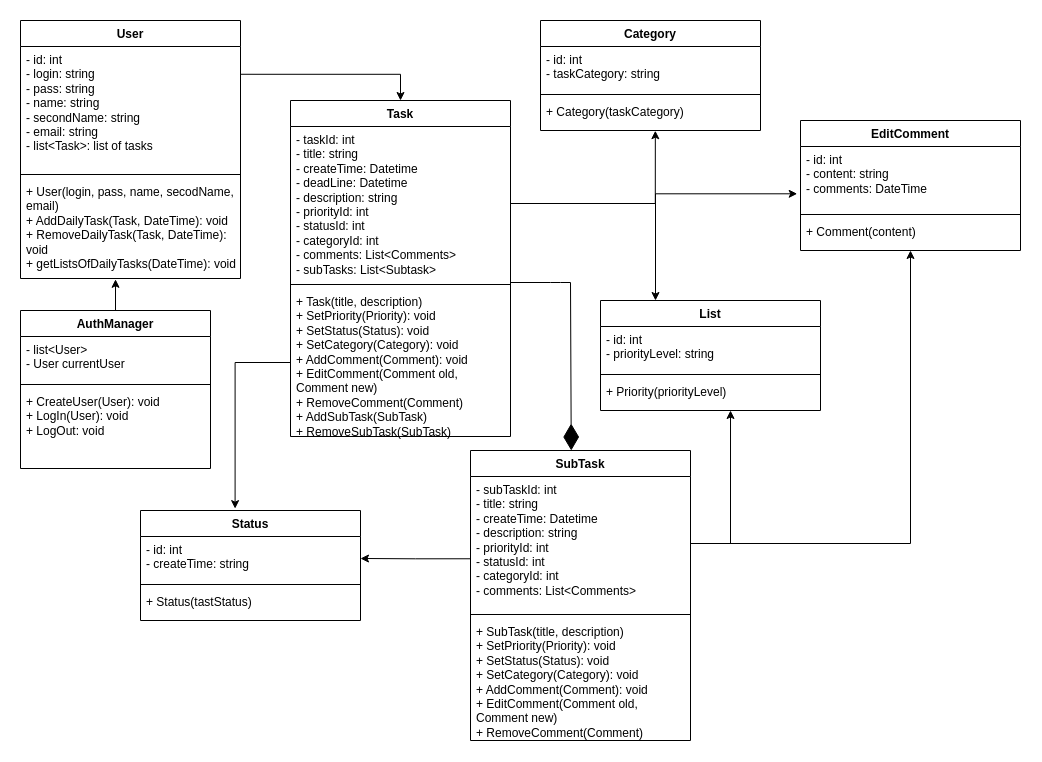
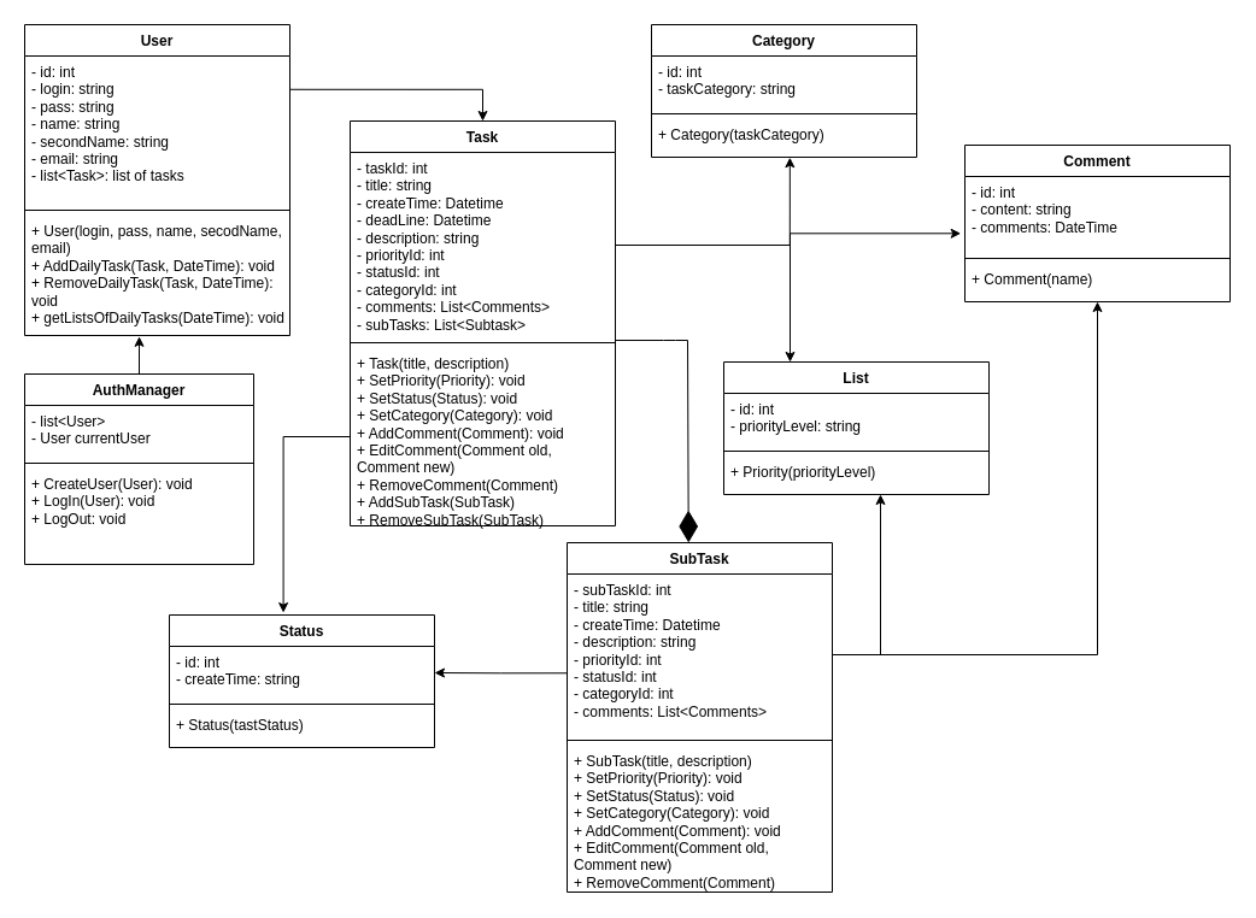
  <mxCell id="0" />
  <mxCell id="1" parent="0" />
  <mxCell id="2" value="User" style="swimlane;fontStyle=1;align=center;verticalAlign=top;childLayout=stackLayout;horizontal=1;startSize=26;horizontalStack=0;resizeParent=1;resizeParentMax=0;resizeLast=0;collapsible=1;marginBottom=0;whiteSpace=wrap;html=1;" parent="1" vertex="1"><mxGeometry x="20" y="20" width="220" height="258" as="geometry"><mxRectangle x="330" y="390" width="70" height="30" as="alternateBounds" /></mxGeometry></mxCell>
  <mxCell id="3" value="&lt;font style=&quot;vertical-align: inherit;&quot;&gt;&lt;font style=&quot;vertical-align: inherit;&quot;&gt;&lt;font style=&quot;vertical-align: inherit;&quot;&gt;&lt;font style=&quot;vertical-align: inherit;&quot;&gt;- id: int &lt;/font&gt;&lt;/font&gt;&lt;/font&gt;&lt;/font&gt;&lt;br&gt;&lt;font style=&quot;vertical-align: inherit;&quot;&gt;&lt;font style=&quot;vertical-align: inherit;&quot;&gt;&lt;font style=&quot;vertical-align: inherit;&quot;&gt;&lt;font style=&quot;vertical-align: inherit;&quot;&gt;- login: string&lt;/font&gt;&lt;/font&gt;&lt;/font&gt;&lt;/font&gt;&lt;br&gt;&lt;font style=&quot;vertical-align: inherit;&quot;&gt;&lt;font style=&quot;vertical-align: inherit;&quot;&gt;- pass: string&lt;br&gt;- name: string&lt;/font&gt;&lt;/font&gt;&lt;br&gt;&lt;font style=&quot;vertical-align: inherit;&quot;&gt;&lt;font style=&quot;vertical-align: inherit;&quot;&gt;- secondName: string&lt;/font&gt;&lt;/font&gt;&lt;br&gt;&lt;font style=&quot;vertical-align: inherit;&quot;&gt;&lt;font style=&quot;vertical-align: inherit;&quot;&gt;- email: string&lt;br&gt;- list&amp;lt;Task&amp;gt;: list of tasks&amp;nbsp;&lt;br&gt;&lt;/font&gt;&lt;/font&gt;" style="text;strokeColor=none;fillColor=none;align=left;verticalAlign=top;spacingLeft=4;spacingRight=4;overflow=hidden;rotatable=0;points=[[0,0.5],[1,0.5]];portConstraint=eastwest;whiteSpace=wrap;html=1;" parent="2" vertex="1"><mxGeometry y="26" width="220" height="124" as="geometry" /></mxCell>
  <mxCell id="4" value="" style="line;strokeWidth=1;fillColor=none;align=left;verticalAlign=middle;spacingTop=-1;spacingLeft=3;spacingRight=3;rotatable=0;labelPosition=right;points=[];portConstraint=eastwest;strokeColor=inherit;" parent="2" vertex="1"><mxGeometry y="150" width="220" height="8" as="geometry" /></mxCell>
  <mxCell id="5" value="+ User(login, pass, name, secodName, email)&lt;br&gt;+ AddDailyTask(Task, DateTime): void&lt;div&gt;+ RemoveDailyTask(Task, DateTime): void&lt;/div&gt;&lt;div&gt;+ getListsOfDailyTasks(DateTime): void&lt;br style=&quot;border-color: var(--border-color);&quot;&gt;&lt;/div&gt;&lt;div&gt;&lt;br&gt;&lt;/div&gt;" style="text;strokeColor=none;fillColor=none;align=left;verticalAlign=top;spacingLeft=4;spacingRight=4;overflow=hidden;rotatable=0;points=[[0,0.5],[1,0.5]];portConstraint=eastwest;whiteSpace=wrap;html=1;" parent="2" vertex="1"><mxGeometry y="158" width="220" height="100" as="geometry" /></mxCell>
  <mxCell id="6" style="edgeStyle=orthogonalEdgeStyle;rounded=0;orthogonalLoop=1;jettySize=auto;html=1;entryX=0.432;entryY=1.008;entryDx=0;entryDy=0;entryPerimeter=0;" parent="1" source="7" target="5" edge="1"><mxGeometry relative="1" as="geometry"><mxPoint x="115" y="180" as="targetPoint" /></mxGeometry></mxCell>
  <mxCell id="7" value="AuthManager" style="swimlane;fontStyle=1;align=center;verticalAlign=top;childLayout=stackLayout;horizontal=1;startSize=26;horizontalStack=0;resizeParent=1;resizeParentMax=0;resizeLast=0;collapsible=1;marginBottom=0;whiteSpace=wrap;html=1;" parent="1" vertex="1"><mxGeometry x="20" y="310" width="190" height="158" as="geometry"><mxRectangle x="300" y="220" width="70" height="30" as="alternateBounds" /></mxGeometry></mxCell>
  <mxCell id="8" value="&lt;font style=&quot;vertical-align: inherit;&quot;&gt;&lt;font style=&quot;vertical-align: inherit;&quot;&gt;- list&amp;lt;User&amp;gt;&lt;br&gt;- User currentUser&lt;br&gt;&lt;/font&gt;&lt;/font&gt;" style="text;strokeColor=none;fillColor=none;align=left;verticalAlign=top;spacingLeft=4;spacingRight=4;overflow=hidden;rotatable=0;points=[[0,0.5],[1,0.5]];portConstraint=eastwest;whiteSpace=wrap;html=1;" parent="7" vertex="1"><mxGeometry y="26" width="190" height="44" as="geometry" /></mxCell>
  <mxCell id="9" value="" style="line;strokeWidth=1;fillColor=none;align=left;verticalAlign=middle;spacingTop=-1;spacingLeft=3;spacingRight=3;rotatable=0;labelPosition=right;points=[];portConstraint=eastwest;strokeColor=inherit;" parent="7" vertex="1"><mxGeometry y="70" width="190" height="8" as="geometry" /></mxCell>
  <mxCell id="10" value="+ CreateUser(User): void&lt;br&gt;+ LogIn(User): void&lt;br&gt;+ LogOut: void" style="text;strokeColor=none;fillColor=none;align=left;verticalAlign=top;spacingLeft=4;spacingRight=4;overflow=hidden;rotatable=0;points=[[0,0.5],[1,0.5]];portConstraint=eastwest;whiteSpace=wrap;html=1;" parent="7" vertex="1"><mxGeometry y="78" width="190" height="80" as="geometry" /></mxCell>
  <mxCell id="11" value="Task" style="swimlane;fontStyle=1;align=center;verticalAlign=top;childLayout=stackLayout;horizontal=1;startSize=26;horizontalStack=0;resizeParent=1;resizeParentMax=0;resizeLast=0;collapsible=1;marginBottom=0;whiteSpace=wrap;html=1;" parent="1" vertex="1"><mxGeometry x="290" y="100" width="220" height="336" as="geometry"><mxRectangle x="940" y="440" width="70" height="30" as="alternateBounds" /></mxGeometry></mxCell>
  <mxCell id="12" value="&lt;font style=&quot;vertical-align: inherit;&quot;&gt;&lt;font style=&quot;vertical-align: inherit;&quot;&gt;- taskId: int&lt;br&gt;- title: string&lt;br&gt;- createTime: Datetime&lt;br&gt;- deadLine: Datetime&lt;br&gt;- description: string&lt;br&gt;- priorityId: int&lt;br&gt;- statusId: int&lt;br&gt;- categoryId: int&lt;br&gt;- comments: List&amp;lt;Comments&amp;gt;&lt;br&gt;- subTasks: List&amp;lt;Subtask&amp;gt;&lt;br&gt;&lt;/font&gt;&lt;/font&gt;" style="text;strokeColor=none;fillColor=none;align=left;verticalAlign=top;spacingLeft=4;spacingRight=4;overflow=hidden;rotatable=0;points=[[0,0.5],[1,0.5]];portConstraint=eastwest;whiteSpace=wrap;html=1;" parent="11" vertex="1"><mxGeometry y="26" width="220" height="154" as="geometry" /></mxCell>
  <mxCell id="13" value="" style="line;strokeWidth=1;fillColor=none;align=left;verticalAlign=middle;spacingTop=-1;spacingLeft=3;spacingRight=3;rotatable=0;labelPosition=right;points=[];portConstraint=eastwest;strokeColor=inherit;" parent="11" vertex="1"><mxGeometry y="180" width="220" height="8" as="geometry" /></mxCell>
  <mxCell id="14" value="+ Task(title, description)&lt;br&gt;+ SetPriority(Priority): void&lt;br&gt;+ SetStatus(Status): void&lt;br&gt;+ SetCategory(Category): void&lt;br&gt;+ AddComment(Comment): void&lt;br&gt;+ EditComment(Comment old, Comment new)&lt;br&gt;+ RemoveComment(Comment)&lt;br&gt;+ AddSubTask(SubTask)&lt;br&gt;+ RemoveSubTask(SubTask)" style="text;strokeColor=none;fillColor=none;align=left;verticalAlign=top;spacingLeft=4;spacingRight=4;overflow=hidden;rotatable=0;points=[[0,0.5],[1,0.5]];portConstraint=eastwest;whiteSpace=wrap;html=1;" parent="11" vertex="1"><mxGeometry y="188" width="220" height="148" as="geometry" /></mxCell>
  <mxCell id="15" value="SubTask" style="swimlane;fontStyle=1;align=center;verticalAlign=top;childLayout=stackLayout;horizontal=1;startSize=26;horizontalStack=0;resizeParent=1;resizeParentMax=0;resizeLast=0;collapsible=1;marginBottom=0;whiteSpace=wrap;html=1;" parent="1" vertex="1"><mxGeometry x="470" y="450" width="220" height="290" as="geometry"><mxRectangle x="1111" y="680" width="70" height="30" as="alternateBounds" /></mxGeometry></mxCell>
  <mxCell id="16" value="&lt;font style=&quot;vertical-align: inherit;&quot;&gt;&lt;font style=&quot;vertical-align: inherit;&quot;&gt;- subTaskId: int&lt;br style=&quot;border-color: var(--border-color);&quot;&gt;- title: string&lt;br style=&quot;border-color: var(--border-color);&quot;&gt;- createTime: Datetime&lt;br style=&quot;border-color: var(--border-color);&quot;&gt;- description: string&lt;br style=&quot;border-color: var(--border-color);&quot;&gt;- priorityId: int&lt;br style=&quot;border-color: var(--border-color);&quot;&gt;- statusId: int&lt;br style=&quot;border-color: var(--border-color);&quot;&gt;- categoryId: int&lt;br style=&quot;border-color: var(--border-color);&quot;&gt;- comments: List&amp;lt;Comments&amp;gt;&lt;br&gt;&lt;/font&gt;&lt;/font&gt;" style="text;strokeColor=none;fillColor=none;align=left;verticalAlign=top;spacingLeft=4;spacingRight=4;overflow=hidden;rotatable=0;points=[[0,0.5],[1,0.5]];portConstraint=eastwest;whiteSpace=wrap;html=1;" parent="15" vertex="1"><mxGeometry y="26" width="220" height="134" as="geometry" /></mxCell>
  <mxCell id="17" value="" style="line;strokeWidth=1;fillColor=none;align=left;verticalAlign=middle;spacingTop=-1;spacingLeft=3;spacingRight=3;rotatable=0;labelPosition=right;points=[];portConstraint=eastwest;strokeColor=inherit;" parent="15" vertex="1"><mxGeometry y="160" width="220" height="8" as="geometry" /></mxCell>
  <mxCell id="18" value="+ SubTask(title, description)&lt;br&gt;+ SetPriority(Priority): void&lt;br style=&quot;border-color: var(--border-color);&quot;&gt;+ SetStatus(Status): void&lt;br style=&quot;border-color: var(--border-color);&quot;&gt;+ SetCategory(Category): void&lt;br style=&quot;border-color: var(--border-color);&quot;&gt;+ AddComment(Comment): void&lt;br style=&quot;border-color: var(--border-color);&quot;&gt;+ EditComment(Comment old, Comment new)&lt;br style=&quot;border-color: var(--border-color);&quot;&gt;+ RemoveComment(Comment)" style="text;strokeColor=none;fillColor=none;align=left;verticalAlign=top;spacingLeft=4;spacingRight=4;overflow=hidden;rotatable=0;points=[[0,0.5],[1,0.5]];portConstraint=eastwest;whiteSpace=wrap;html=1;" parent="15" vertex="1"><mxGeometry y="168" width="220" height="122" as="geometry" /></mxCell>
  <mxCell id="19" value="" style="endArrow=diamondThin;endFill=1;endSize=24;html=1;rounded=0;entryX=0.458;entryY=0;entryDx=0;entryDy=0;entryPerimeter=0;" parent="1" target="15" edge="1"><mxGeometry width="160" relative="1" as="geometry"><mxPoint x="510" y="282" as="sourcePoint" /><mxPoint x="681" y="163" as="targetPoint" /><Array as="points"><mxPoint x="550" y="282" /><mxPoint x="560" y="282" /><mxPoint x="570" y="282" /></Array></mxGeometry></mxCell>
  <mxCell id="20" value="Category" style="swimlane;fontStyle=1;align=center;verticalAlign=top;childLayout=stackLayout;horizontal=1;startSize=26;horizontalStack=0;resizeParent=1;resizeParentMax=0;resizeLast=0;collapsible=1;marginBottom=0;whiteSpace=wrap;html=1;" parent="1" vertex="1"><mxGeometry x="540" y="20" width="220" height="110" as="geometry"><mxRectangle x="1111" y="680" width="70" height="30" as="alternateBounds" /></mxGeometry></mxCell>
  <mxCell id="21" value="&lt;font style=&quot;vertical-align: inherit;&quot;&gt;&lt;font style=&quot;vertical-align: inherit;&quot;&gt;- id: int&lt;br&gt;- taskCategory: string&lt;br&gt;&lt;/font&gt;&lt;/font&gt;" style="text;strokeColor=none;fillColor=none;align=left;verticalAlign=top;spacingLeft=4;spacingRight=4;overflow=hidden;rotatable=0;points=[[0,0.5],[1,0.5]];portConstraint=eastwest;whiteSpace=wrap;html=1;" parent="20" vertex="1"><mxGeometry y="26" width="220" height="44" as="geometry" /></mxCell>
  <mxCell id="22" value="" style="line;strokeWidth=1;fillColor=none;align=left;verticalAlign=middle;spacingTop=-1;spacingLeft=3;spacingRight=3;rotatable=0;labelPosition=right;points=[];portConstraint=eastwest;strokeColor=inherit;" parent="20" vertex="1"><mxGeometry y="70" width="220" height="8" as="geometry" /></mxCell>
  <mxCell id="23" value="+ Category(taskCategory)" style="text;strokeColor=none;fillColor=none;align=left;verticalAlign=top;spacingLeft=4;spacingRight=4;overflow=hidden;rotatable=0;points=[[0,0.5],[1,0.5]];portConstraint=eastwest;whiteSpace=wrap;html=1;" parent="20" vertex="1"><mxGeometry y="78" width="220" height="32" as="geometry" /></mxCell>
  <mxCell id="24" value="&lt;font style=&quot;vertical-align: inherit;&quot;&gt;&lt;font style=&quot;vertical-align: inherit;&quot;&gt;List&lt;/font&gt;&lt;/font&gt;" style="swimlane;fontStyle=1;align=center;verticalAlign=top;childLayout=stackLayout;horizontal=1;startSize=26;horizontalStack=0;resizeParent=1;resizeParentMax=0;resizeLast=0;collapsible=1;marginBottom=0;whiteSpace=wrap;html=1;" parent="1" vertex="1"><mxGeometry x="600" y="300" width="220" height="110" as="geometry"><mxRectangle x="1111" y="680" width="70" height="30" as="alternateBounds" /></mxGeometry></mxCell>
  <mxCell id="25" value="&lt;font style=&quot;vertical-align: inherit;&quot;&gt;&lt;font style=&quot;vertical-align: inherit;&quot;&gt;- id: int&lt;br&gt;- priorityLevel: string&lt;br&gt;&lt;/font&gt;&lt;/font&gt;" style="text;strokeColor=none;fillColor=none;align=left;verticalAlign=top;spacingLeft=4;spacingRight=4;overflow=hidden;rotatable=0;points=[[0,0.5],[1,0.5]];portConstraint=eastwest;whiteSpace=wrap;html=1;" parent="24" vertex="1"><mxGeometry y="26" width="220" height="44" as="geometry" /></mxCell>
  <mxCell id="26" value="" style="line;strokeWidth=1;fillColor=none;align=left;verticalAlign=middle;spacingTop=-1;spacingLeft=3;spacingRight=3;rotatable=0;labelPosition=right;points=[];portConstraint=eastwest;strokeColor=inherit;" parent="24" vertex="1"><mxGeometry y="70" width="220" height="8" as="geometry" /></mxCell>
  <mxCell id="27" value="&lt;font style=&quot;vertical-align: inherit;&quot;&gt;&lt;font style=&quot;vertical-align: inherit;&quot;&gt;+ Priority(priorityLevel)&lt;/font&gt;&lt;/font&gt;" style="text;strokeColor=none;fillColor=none;align=left;verticalAlign=top;spacingLeft=4;spacingRight=4;overflow=hidden;rotatable=0;points=[[0,0.5],[1,0.5]];portConstraint=eastwest;whiteSpace=wrap;html=1;" parent="24" vertex="1"><mxGeometry y="78" width="220" height="32" as="geometry" /></mxCell>
- <mxCell id="28" value="EditComment" style="swimlane;fontStyle=1;align=center;verticalAlign=top;childLayout=stackLayout;horizontal=1;startSize=26;horizontalStack=0;resizeParent=1;resizeParentMax=0;resizeLast=0;collapsible=1;marginBottom=0;whiteSpace=wrap;html=1;" parent="1" vertex="1"><mxGeometry x="800" y="120" width="220" height="130" as="geometry"><mxRectangle x="1111" y="680" width="70" height="30" as="alternateBounds" /></mxGeometry></mxCell>
+ <mxCell id="28" value="Comment" style="swimlane;fontStyle=1;align=center;verticalAlign=top;childLayout=stackLayout;horizontal=1;startSize=26;horizontalStack=0;resizeParent=1;resizeParentMax=0;resizeLast=0;collapsible=1;marginBottom=0;whiteSpace=wrap;html=1;" parent="1" vertex="1"><mxGeometry x="800" y="120" width="220" height="130" as="geometry"><mxRectangle x="1111" y="680" width="70" height="30" as="alternateBounds" /></mxGeometry></mxCell>
  <mxCell id="29" value="&lt;font style=&quot;vertical-align: inherit;&quot;&gt;&lt;font style=&quot;vertical-align: inherit;&quot;&gt;- id: int&lt;br&gt;- content: string&lt;br&gt;- comments: DateTime&lt;br&gt;&lt;/font&gt;&lt;/font&gt;" style="text;strokeColor=none;fillColor=none;align=left;verticalAlign=top;spacingLeft=4;spacingRight=4;overflow=hidden;rotatable=0;points=[[0,0.5],[1,0.5]];portConstraint=eastwest;whiteSpace=wrap;html=1;" parent="28" vertex="1"><mxGeometry y="26" width="220" height="64" as="geometry" /></mxCell>
  <mxCell id="30" value="" style="line;strokeWidth=1;fillColor=none;align=left;verticalAlign=middle;spacingTop=-1;spacingLeft=3;spacingRight=3;rotatable=0;labelPosition=right;points=[];portConstraint=eastwest;strokeColor=inherit;" parent="28" vertex="1"><mxGeometry y="90" width="220" height="8" as="geometry" /></mxCell>
- <mxCell id="31" value="+ Comment(content)" style="text;strokeColor=none;fillColor=none;align=left;verticalAlign=top;spacingLeft=4;spacingRight=4;overflow=hidden;rotatable=0;points=[[0,0.5],[1,0.5]];portConstraint=eastwest;whiteSpace=wrap;html=1;" parent="28" vertex="1"><mxGeometry y="98" width="220" height="32" as="geometry" /></mxCell>
+ <mxCell id="31" value="+ Comment(name)" style="text;strokeColor=none;fillColor=none;align=left;verticalAlign=top;spacingLeft=4;spacingRight=4;overflow=hidden;rotatable=0;points=[[0,0.5],[1,0.5]];portConstraint=eastwest;whiteSpace=wrap;html=1;" parent="28" vertex="1"><mxGeometry y="98" width="220" height="32" as="geometry" /></mxCell>
  <mxCell id="32" value="Status" style="swimlane;fontStyle=1;align=center;verticalAlign=top;childLayout=stackLayout;horizontal=1;startSize=26;horizontalStack=0;resizeParent=1;resizeParentMax=0;resizeLast=0;collapsible=1;marginBottom=0;whiteSpace=wrap;html=1;" parent="1" vertex="1"><mxGeometry x="140" y="510" width="220" height="110" as="geometry"><mxRectangle x="1111" y="680" width="70" height="30" as="alternateBounds" /></mxGeometry></mxCell>
  <mxCell id="33" value="&lt;font style=&quot;vertical-align: inherit;&quot;&gt;&lt;font style=&quot;vertical-align: inherit;&quot;&gt;- id: int&lt;br&gt;- createTime: string&lt;br&gt;&lt;/font&gt;&lt;/font&gt;" style="text;strokeColor=none;fillColor=none;align=left;verticalAlign=top;spacingLeft=4;spacingRight=4;overflow=hidden;rotatable=0;points=[[0,0.5],[1,0.5]];portConstraint=eastwest;whiteSpace=wrap;html=1;" parent="32" vertex="1"><mxGeometry y="26" width="220" height="44" as="geometry" /></mxCell>
  <mxCell id="34" value="" style="line;strokeWidth=1;fillColor=none;align=left;verticalAlign=middle;spacingTop=-1;spacingLeft=3;spacingRight=3;rotatable=0;labelPosition=right;points=[];portConstraint=eastwest;strokeColor=inherit;" parent="32" vertex="1"><mxGeometry y="70" width="220" height="8" as="geometry" /></mxCell>
  <mxCell id="35" value="+ Status(tastStatus)" style="text;strokeColor=none;fillColor=none;align=left;verticalAlign=top;spacingLeft=4;spacingRight=4;overflow=hidden;rotatable=0;points=[[0,0.5],[1,0.5]];portConstraint=eastwest;whiteSpace=wrap;html=1;" parent="32" vertex="1"><mxGeometry y="78" width="220" height="32" as="geometry" /></mxCell>
  <mxCell id="36" style="edgeStyle=orthogonalEdgeStyle;rounded=0;orthogonalLoop=1;jettySize=auto;html=1;entryX=-0.015;entryY=0.739;entryDx=0;entryDy=0;entryPerimeter=0;" parent="1" source="12" target="29" edge="1"><mxGeometry relative="1" as="geometry" /></mxCell>
  <mxCell id="37" style="edgeStyle=orthogonalEdgeStyle;rounded=0;orthogonalLoop=1;jettySize=auto;html=1;entryX=0.43;entryY=-0.017;entryDx=0;entryDy=0;entryPerimeter=0;" parent="1" source="14" target="32" edge="1"><mxGeometry relative="1" as="geometry" /></mxCell>
  <mxCell id="38" style="edgeStyle=orthogonalEdgeStyle;rounded=0;orthogonalLoop=1;jettySize=auto;html=1;entryX=0.25;entryY=0;entryDx=0;entryDy=0;" parent="1" source="12" target="24" edge="1"><mxGeometry relative="1" as="geometry" /></mxCell>
  <mxCell id="39" style="edgeStyle=orthogonalEdgeStyle;rounded=0;orthogonalLoop=1;jettySize=auto;html=1;entryX=0.5;entryY=1;entryDx=0;entryDy=0;" parent="1" source="16" target="28" edge="1"><mxGeometry relative="1" as="geometry" /></mxCell>
  <mxCell id="40" style="edgeStyle=orthogonalEdgeStyle;rounded=0;orthogonalLoop=1;jettySize=auto;html=1;entryX=0.591;entryY=1;entryDx=0;entryDy=0;entryPerimeter=0;" parent="1" source="16" target="27" edge="1"><mxGeometry relative="1" as="geometry" /></mxCell>
  <mxCell id="41" style="edgeStyle=orthogonalEdgeStyle;rounded=0;orthogonalLoop=1;jettySize=auto;html=1;entryX=0.5;entryY=0;entryDx=0;entryDy=0;exitX=1.001;exitY=0.224;exitDx=0;exitDy=0;exitPerimeter=0;" parent="1" source="3" target="11" edge="1"><mxGeometry relative="1" as="geometry" /></mxCell>
  <mxCell id="42" style="edgeStyle=orthogonalEdgeStyle;rounded=0;orthogonalLoop=1;jettySize=auto;html=1;entryX=1;entryY=0.5;entryDx=0;entryDy=0;exitX=0.002;exitY=0.614;exitDx=0;exitDy=0;exitPerimeter=0;" parent="1" source="16" target="33" edge="1"><mxGeometry relative="1" as="geometry" /></mxCell>
  <mxCell id="43" style="edgeStyle=orthogonalEdgeStyle;rounded=0;orthogonalLoop=1;jettySize=auto;html=1;entryX=0.522;entryY=1.007;entryDx=0;entryDy=0;entryPerimeter=0;" parent="1" source="12" target="23" edge="1"><mxGeometry relative="1" as="geometry"><mxPoint x="680" y="210" as="targetPoint" /></mxGeometry></mxCell>
